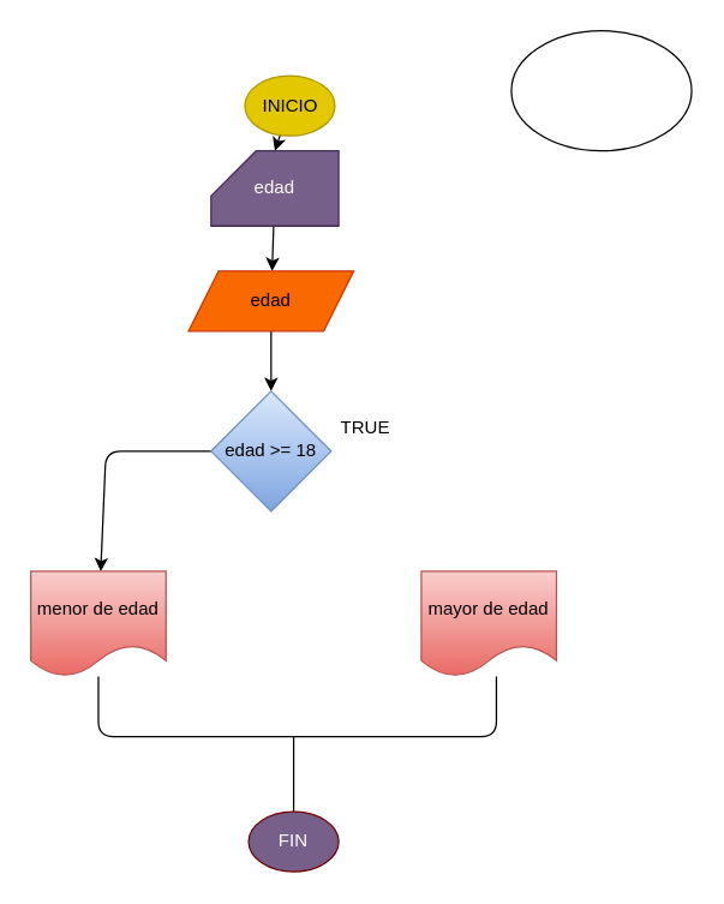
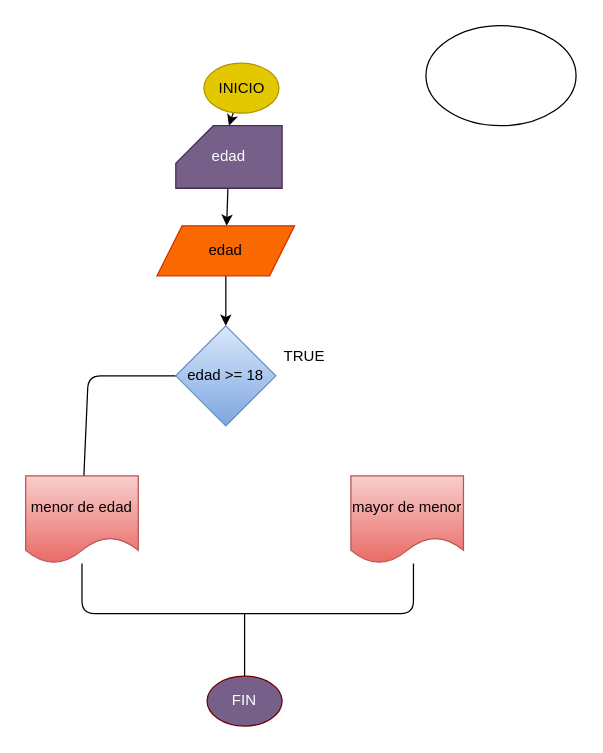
  <mxCell id="0" />
  <mxCell id="1" parent="0" />
  <mxCell id="2" style="edgeStyle=none;html=1;entryX=0.5;entryY=0;entryDx=0;entryDy=0;entryPerimeter=0;" parent="1" source="3" target="5" edge="1"><mxGeometry relative="1" as="geometry" /></mxCell>
  <mxCell id="3" value="INICIO" style="ellipse;whiteSpace=wrap;html=1;fillColor=#e3c800;fontColor=#000000;strokeColor=#B09500;" parent="1" vertex="1"><mxGeometry x="162.5" y="50" width="60" height="40" as="geometry" /></mxCell>
  <mxCell id="4" value="" style="edgeStyle=none;html=1;" parent="1" source="5" target="7" edge="1"><mxGeometry relative="1" as="geometry" /></mxCell>
  <mxCell id="5" value="edad" style="shape=card;whiteSpace=wrap;html=1;fillColor=#76608a;fontColor=#ffffff;strokeColor=#432D57;" parent="1" vertex="1"><mxGeometry x="140" y="100" width="85" height="50" as="geometry" /></mxCell>
  <mxCell id="6" value="" style="edgeStyle=none;html=1;" parent="1" source="7" target="9" edge="1"><mxGeometry relative="1" as="geometry" /></mxCell>
  <mxCell id="7" value="edad" style="shape=parallelogram;perimeter=parallelogramPerimeter;whiteSpace=wrap;html=1;fixedSize=1;fillColor=#fa6800;strokeColor=#C73500;fontColor=#000000;" parent="1" vertex="1"><mxGeometry x="125" y="180" width="110" height="40" as="geometry" /></mxCell>
- <mxCell id="8" style="edgeStyle=none;html=1;fontColor=#000000;" parent="1" source="9" target="12" edge="1"><mxGeometry relative="1" as="geometry"><Array as="points"><mxPoint x="70" y="300" /></Array></mxGeometry></mxCell>
+ <mxCell id="8" style="edgeStyle=none;html=1;fontColor=#000000;endArrow=none;" parent="1" source="9" target="12" edge="1"><mxGeometry relative="1" as="geometry"><Array as="points"><mxPoint x="70" y="300" /></Array></mxGeometry></mxCell>
  <mxCell id="9" value="edad &amp;gt;= 18" style="rhombus;whiteSpace=wrap;html=1;fillColor=#dae8fc;strokeColor=#6c8ebf;gradientColor=#7ea6e0;fontColor=#000000;" parent="1" vertex="1"><mxGeometry x="140" y="260" width="80" height="80" as="geometry" /></mxCell>
- <mxCell id="10" value="&lt;font color=&quot;#000000&quot;&gt;mayor de edad&lt;/font&gt;" style="shape=document;whiteSpace=wrap;html=1;boundedLbl=1;fillColor=#f8cecc;strokeColor=#b85450;gradientColor=#ea6b66;" parent="1" vertex="1"><mxGeometry x="280" y="380" width="90" height="70" as="geometry" /></mxCell>
+ <mxCell id="10" value="&lt;font color=&quot;#000000&quot;&gt;mayor de menor&lt;/font&gt;" style="shape=document;whiteSpace=wrap;html=1;boundedLbl=1;fillColor=#f8cecc;strokeColor=#b85450;gradientColor=#ea6b66;" parent="1" vertex="1"><mxGeometry x="280" y="380" width="90" height="70" as="geometry" /></mxCell>
  <mxCell id="11" style="edgeStyle=none;html=1;fontColor=#000000;endArrow=none;endFill=0;" parent="1" source="12" edge="1"><mxGeometry relative="1" as="geometry"><mxPoint x="330" y="450" as="targetPoint" /><Array as="points"><mxPoint x="65" y="490" /><mxPoint x="190" y="490" /><mxPoint x="330" y="490" /></Array></mxGeometry></mxCell>
  <mxCell id="12" value="&lt;font color=&quot;#000000&quot;&gt;menor de edad&lt;/font&gt;" style="shape=document;whiteSpace=wrap;html=1;boundedLbl=1;fillColor=#f8cecc;strokeColor=#b85450;gradientColor=#ea6b66;" parent="1" vertex="1"><mxGeometry y="380" width="90" height="70" as="geometry" x="20" /></mxCell>
  <mxCell id="13" style="edgeStyle=none;html=1;fontColor=#000000;endArrow=none;endFill=0;" parent="1" source="14" edge="1"><mxGeometry relative="1" as="geometry"><mxPoint x="195" y="490" as="targetPoint" /></mxGeometry></mxCell>
  <mxCell id="14" value="FIN" style="ellipse;whiteSpace=wrap;html=1;fillColor=#76608a;fontColor=#ffffff;strokeColor=#6F0000;" parent="1" vertex="1"><mxGeometry x="165" y="540" width="60" height="40" as="geometry" /></mxCell>
  <mxCell id="15" value="TRUE" style="text;html=1;strokeColor=none;fillColor=none;align=center;verticalAlign=middle;whiteSpace=wrap;rounded=0;fontColor=#000000;" parent="1" vertex="1"><mxGeometry x="212.5" y="270" width="60" height="30" as="geometry" /></mxCell>
  <mxCell id="16" value="" style="ellipse;whiteSpace=wrap;html=1;" vertex="1" parent="1"><mxGeometry x="340" width="120" height="80" as="geometry" y="20" /></mxCell>
